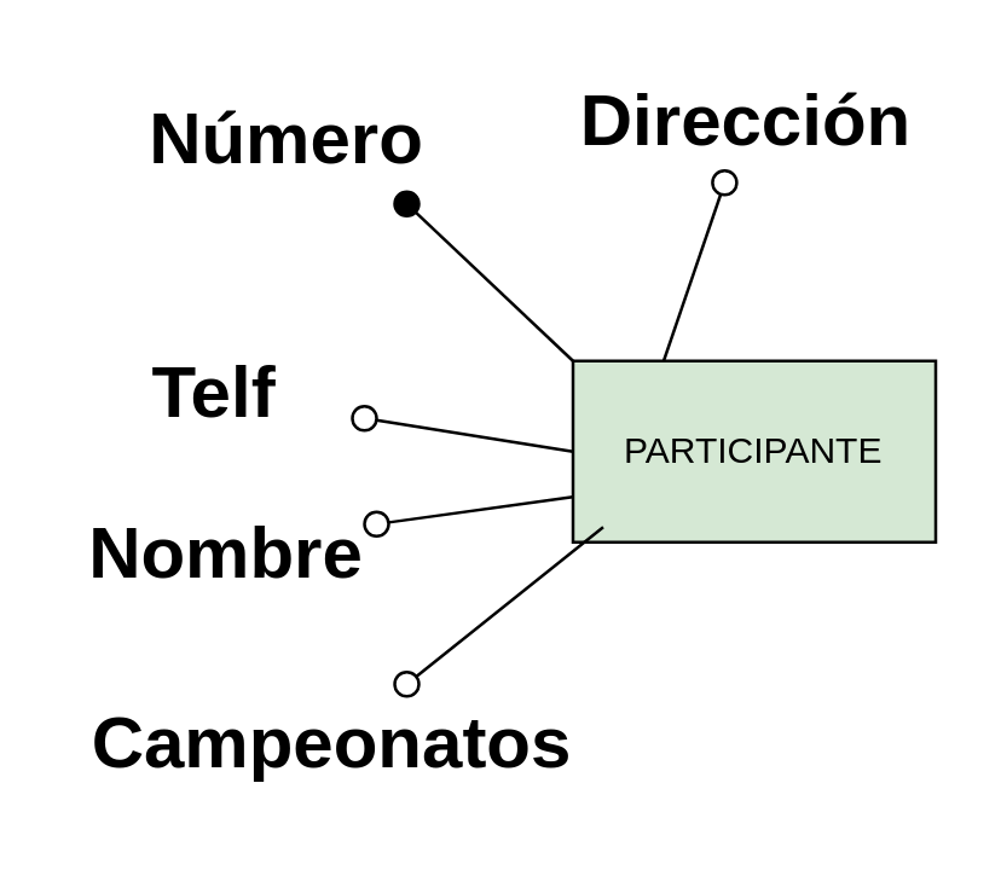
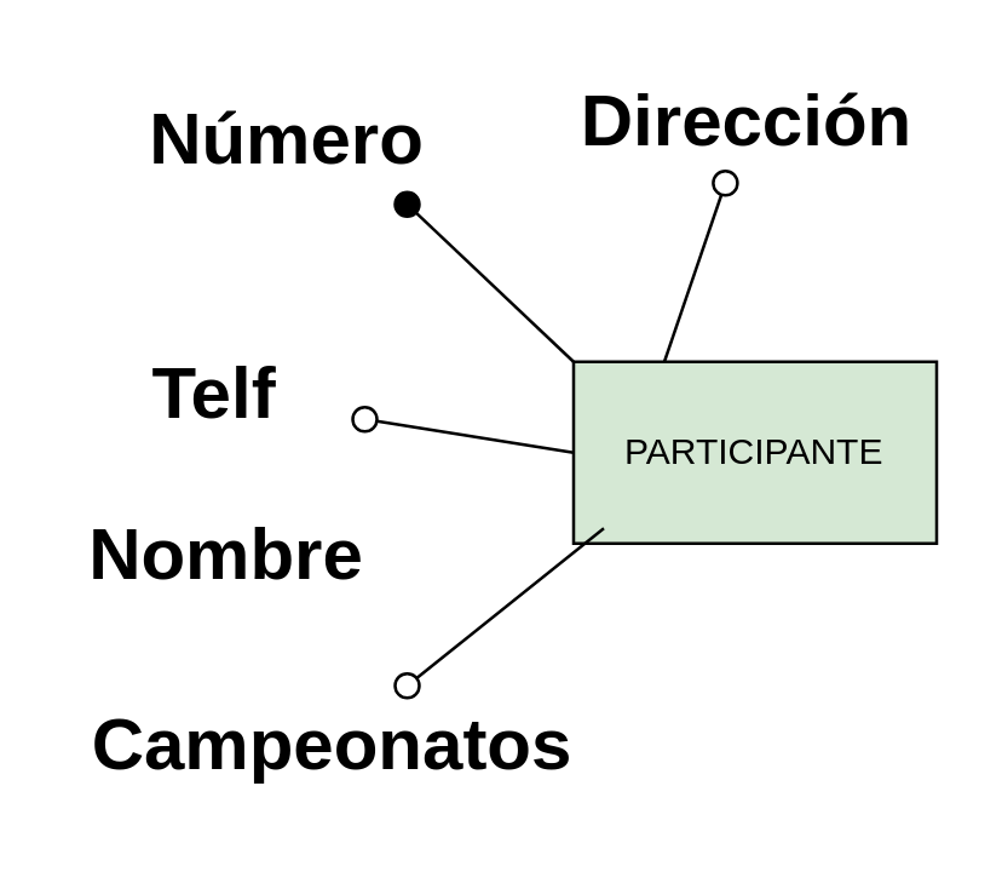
  <mxCell id="0" />
  <mxCell id="1" parent="0" />
  <mxCell id="2" value="PARTICIPANTE" style="rounded=0;whiteSpace=wrap;html=1;fillColor=#d5e8d4;" vertex="1" parent="1"><mxGeometry x="189" y="119" width="120" height="60" as="geometry" /></mxCell>
  <mxCell id="3" value="Número" style="text;strokeColor=none;fillColor=none;html=1;fontSize=24;fontStyle=1;verticalAlign=middle;align=center;" vertex="1" parent="1"><mxGeometry x="44" y="26" width="100" height="40" as="geometry" /></mxCell>
  <mxCell id="4" value="Dirección" style="text;strokeColor=none;fillColor=none;html=1;fontSize=24;fontStyle=1;verticalAlign=middle;align=center;" vertex="1" parent="1"><mxGeometry x="196" y="20" width="100" height="40" as="geometry" /></mxCell>
  <mxCell id="5" value="Telf" style="text;strokeColor=none;fillColor=none;html=1;fontSize=24;fontStyle=1;verticalAlign=middle;align=center;" vertex="1" parent="1"><mxGeometry x="20" y="110" width="100" height="40" as="geometry" /></mxCell>
  <mxCell id="6" value="Nombre" style="text;strokeColor=none;fillColor=none;html=1;fontSize=24;fontStyle=1;verticalAlign=middle;align=center;" vertex="1" parent="1"><mxGeometry x="24" y="163" width="100" height="40" as="geometry" /></mxCell>
  <mxCell id="7" value="Campeonatos" style="text;strokeColor=none;fillColor=none;html=1;fontSize=24;fontStyle=1;verticalAlign=middle;align=center;" vertex="1" parent="1"><mxGeometry x="59" y="226" width="100" height="40" as="geometry" /></mxCell>
  <mxCell id="8" value="" style="endArrow=oval;html=1;rounded=0;fontSize=12;startSize=8;endSize=8;curved=1;entryX=0.9;entryY=1.025;entryDx=0;entryDy=0;entryPerimeter=0;exitX=0;exitY=0;exitDx=0;exitDy=0;endFill=1;" edge="1" parent="1" source="2" target="3"><mxGeometry width="50" height="50" relative="1" as="geometry"><mxPoint x="224" y="174" as="sourcePoint" /><mxPoint x="274" y="124" as="targetPoint" /></mxGeometry></mxCell>
  <mxCell id="9" value="" style="endArrow=oval;html=1;rounded=0;fontSize=12;startSize=8;endSize=8;curved=1;exitX=0.25;exitY=0;exitDx=0;exitDy=0;endFill=0;" edge="1" parent="1" source="2" target="4"><mxGeometry width="50" height="50" relative="1" as="geometry"><mxPoint x="199" y="129" as="sourcePoint" /><mxPoint x="144" y="77" as="targetPoint" /></mxGeometry></mxCell>
  <mxCell id="10" value="" style="endArrow=oval;html=1;rounded=0;fontSize=12;startSize=8;endSize=8;curved=1;exitX=0;exitY=0.5;exitDx=0;exitDy=0;endFill=0;" edge="1" parent="1" source="2" target="5"><mxGeometry width="50" height="50" relative="1" as="geometry"><mxPoint x="209" y="139" as="sourcePoint" /><mxPoint x="245" y="70" as="targetPoint" /></mxGeometry></mxCell>
- <mxCell id="11" value="" style="endArrow=oval;html=1;rounded=0;fontSize=12;startSize=8;endSize=8;curved=1;exitX=0;exitY=0.75;exitDx=0;exitDy=0;endFill=0;entryX=1;entryY=0.25;entryDx=0;entryDy=0;" edge="1" parent="1" source="2" target="6"><mxGeometry width="50" height="50" relative="1" as="geometry"><mxPoint x="199" y="159" as="sourcePoint" /><mxPoint x="130" y="142" as="targetPoint" /></mxGeometry></mxCell>
  <mxCell id="12" value="" style="endArrow=oval;html=1;rounded=0;fontSize=12;startSize=8;endSize=8;curved=1;exitX=0;exitY=0.75;exitDx=0;exitDy=0;endFill=0;" edge="1" parent="1" target="7"><mxGeometry width="50" height="50" relative="1" as="geometry"><mxPoint x="199" y="174" as="sourcePoint" /><mxPoint x="134" y="183" as="targetPoint" /></mxGeometry></mxCell>
